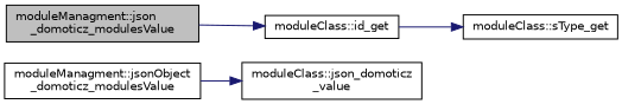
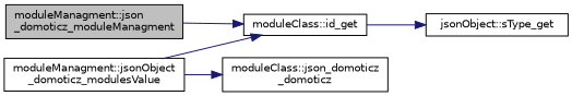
  digraph {
    rankdir=LR
    node [color=black fillcolor=white fontname=Helvetica fontsize=10 shape=record style=filled]
    edge [color=midnightblue fontname=Helvetica fontsize=10 labelfontname=Helvetica labelfontsize=10 style=solid]
-   n1 [fillcolor=grey75 fontcolor=black height=0.2 label="moduleManagment::json\l_domoticz_modulesValue" width=0.4]
+   n1 [fillcolor=grey75 fontcolor=black height=0.2 label="moduleManagment::json\l_domoticz_moduleManagment" width=0.4]
    n2 [height=0.2 label="moduleClass::id_get" width=0.4]
    n3 [height=0.2 label="moduleManagment::jsonObject\l_domoticz_modulesValue" width=0.4]
-   n4 [height=0.2 label="moduleClass::json_domoticz\l_value" width=0.4]
-   n5 [height=0.2 label="moduleClass::sType_get" width=0.4]
+   n4 [height=0.2 label="moduleClass::json_domoticz\l_domoticz" width=0.4]
+   n5 [height=0.2 label="jsonObject::sType_get" width=0.4]
    n1 -> n2
    n2 -> n5
+   n3 -> n2
    n3 -> n4
  }
